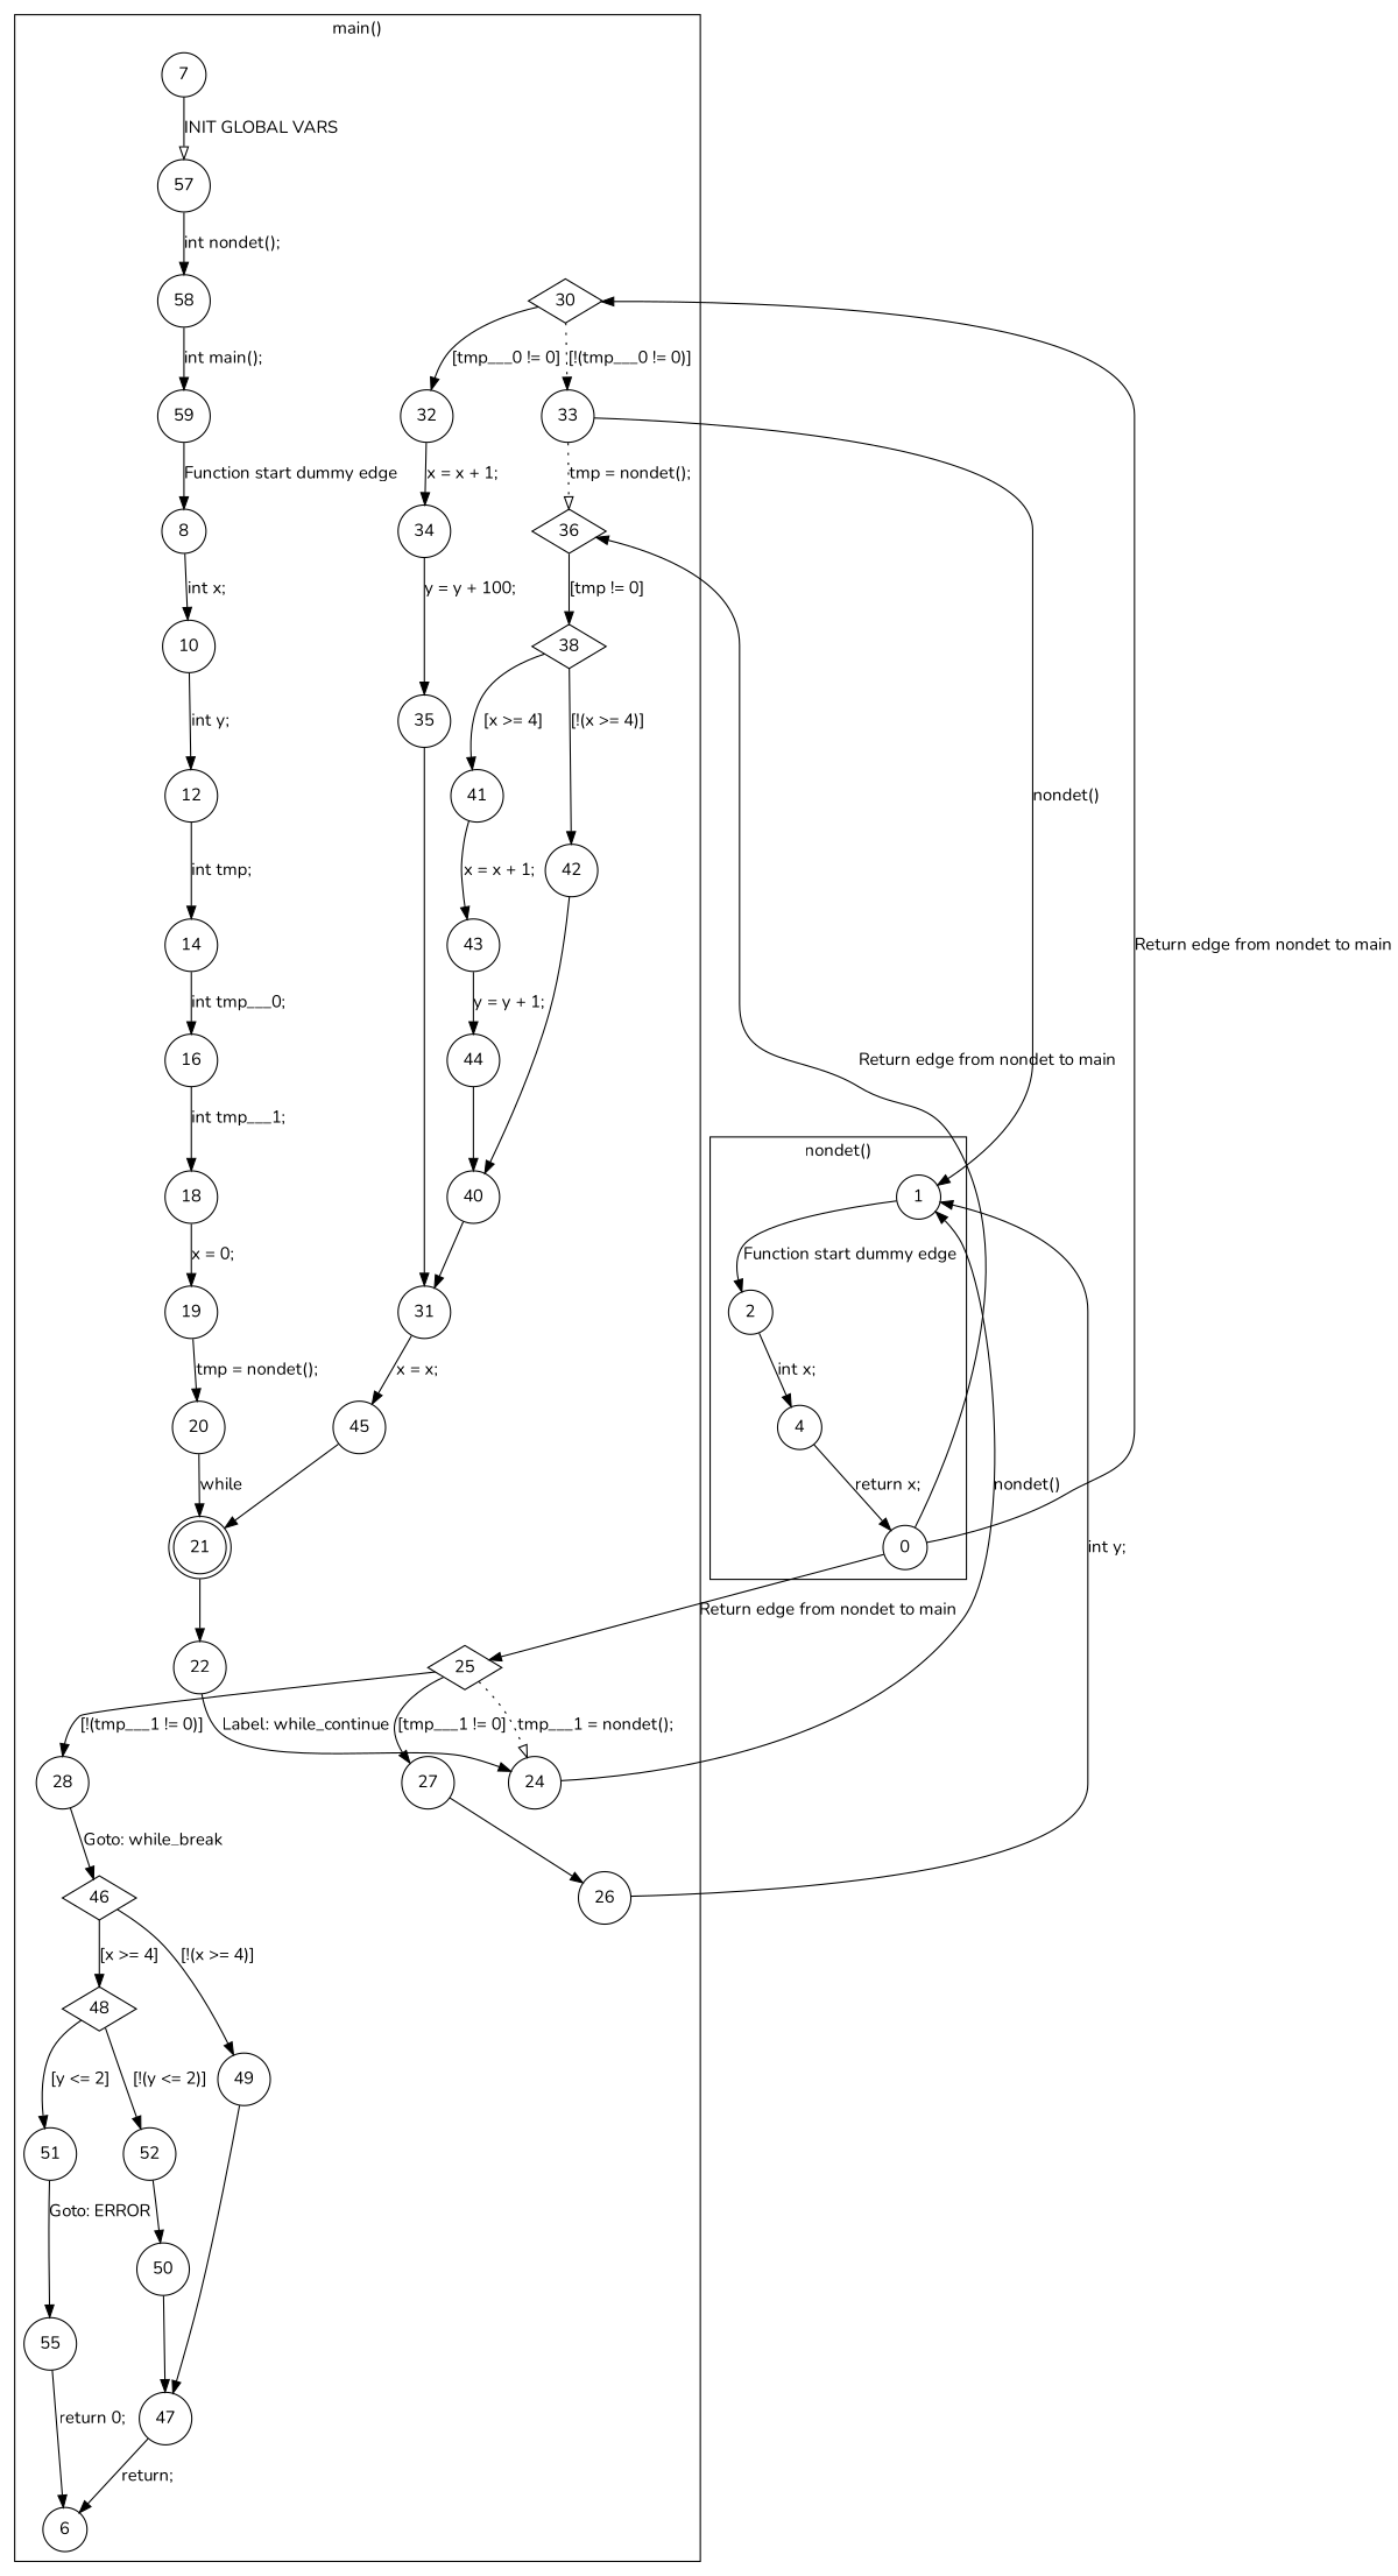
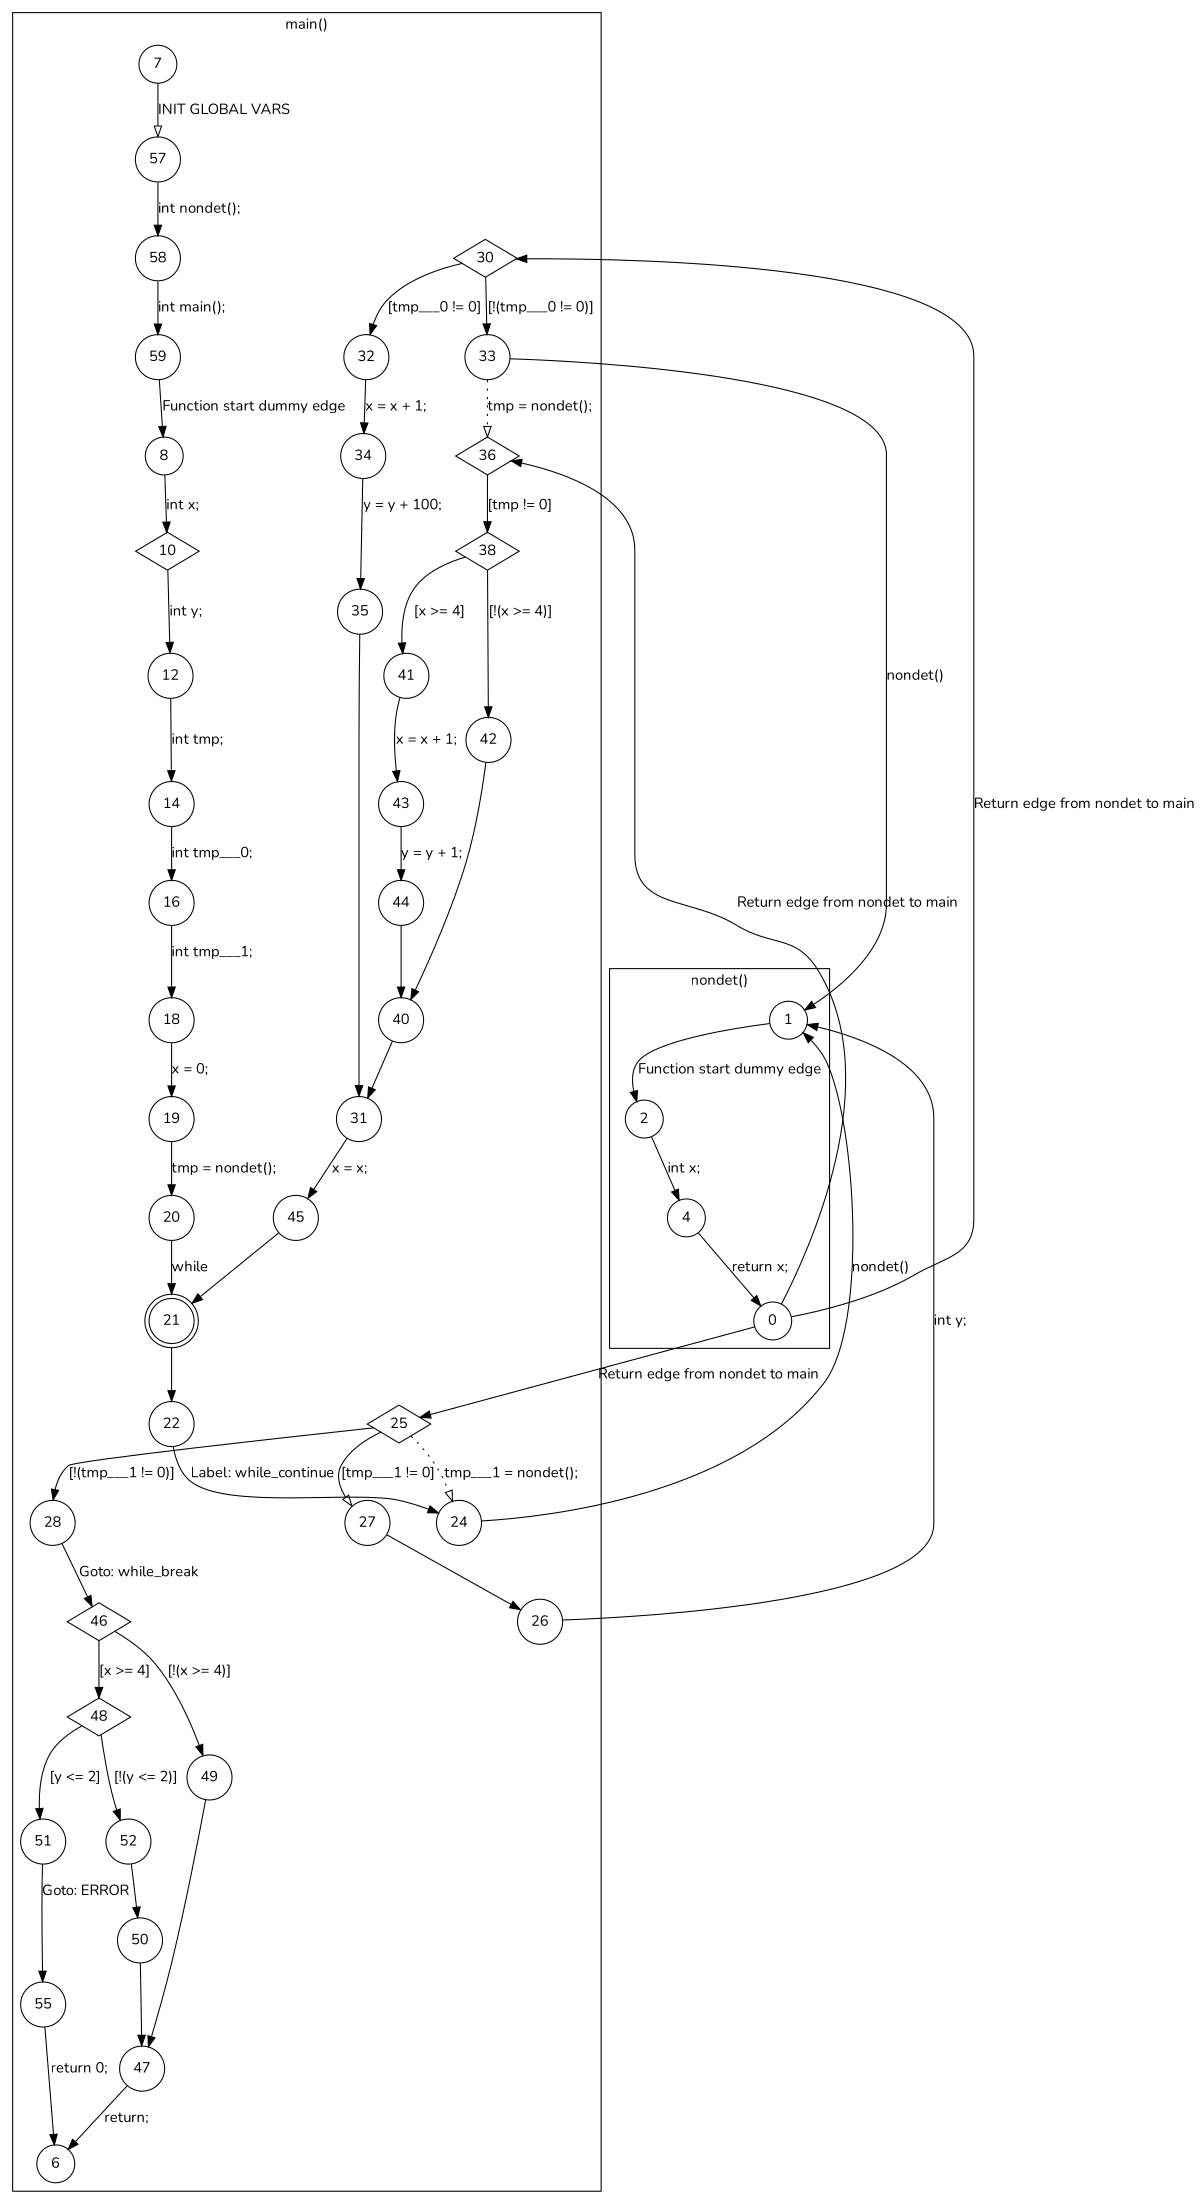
  digraph {
    fontname=Nunito
    node [fontname=Nunito shape=circle]
    edge [fontname=Nunito]
    1
    2
    4
    0
    21 [shape=doublecircle]
    22
    36 [shape=diamond]
    38 [shape=diamond]
    42
    41
    30 [shape=diamond]
    33
    32
    25 [shape=diamond]
    28
    27
    46 [shape=diamond]
    48 [shape=diamond]
    49
    52
    51
    7
    57
    58
    59
    8
-   10
+   10 [shape=diamond]
    12
    14
    16
    18
    19
    20
    24
    31
    40
    43
    44
    45
    34
    35
    26
    47
    50
    55
    6
    subgraph cluster_1 {
      label="nondet()"
      1
      2
      4
      0
    }
    subgraph cluster_2 {
      label="main()"
      21
      22
      36
      38
      42
      41
      30
      33
      32
      25
      28
      27
      46
      48
      49
      52
      51
      7
      57
      58
      59
      8
      10
      12
      14
      16
      18
      19
      20
      24
      31
      40
      43
      44
      45
      34
      35
      26
      47
      50
      55
      6
    }
    1 -> 2 [label="Function start dummy edge"]
    2 -> 4 [label="int x;"]
    4 -> 0 [label="return x;"]
    0 -> 36 [label="Return edge from nondet to main"]
    0 -> 30 [label="Return edge from nondet to main"]
    0 -> 25 [label="Return edge from nondet to main"]
    21 -> 22
    22 -> 24 [label="Label: while_continue"]
    36 -> 38 [label="[tmp != 0]"]
    38 -> 42 [label="[!(x >= 4)]"]
    38 -> 41 [label="[x >= 4]"]
    42 -> 40
    41 -> 43 [label="x = x + 1;"]
-   30 -> 33 [label="[!(tmp___0 != 0)]" style=dotted]
+   30 -> 33 [label="[!(tmp___0 != 0)]"]
    30 -> 32 [label="[tmp___0 != 0]"]
    33 -> 1 [label="nondet()"]
    33 -> 36 [arrowhead=empty label="tmp = nondet();" style=dotted]
    32 -> 34 [label="x = x + 1;"]
    25 -> 28 [label="[!(tmp___1 != 0)]"]
-   25 -> 27 [label="[tmp___1 != 0]"]
+   25 -> 27 [label="[tmp___1 != 0]" arrowhead=empty]
    25 -> 24 [arrowhead=empty label="tmp___1 = nondet();" style=dotted]
    28 -> 46 [label="Goto: while_break"]
    27 -> 26
    46 -> 48 [label="[x >= 4]"]
    46 -> 49 [label="[!(x >= 4)]"]
    48 -> 52 [label="[!(y <= 2)]"]
    48 -> 51 [label="[y <= 2]"]
    49 -> 47
    52 -> 50
    51 -> 55 [label="Goto: ERROR"]
    7 -> 57 [arrowhead=empty label="INIT GLOBAL VARS"]
    57 -> 58 [label="int nondet();"]
    58 -> 59 [label="int main();"]
    59 -> 8 [label="Function start dummy edge"]
    8 -> 10 [label="int x;"]
    10 -> 12 [label="int y;"]
    12 -> 14 [label="int tmp;"]
    14 -> 16 [label="int tmp___0;"]
    16 -> 18 [label="int tmp___1;"]
    18 -> 19 [label="x = 0;"]
    19 -> 20 [label="tmp = nondet();"]
    20 -> 21 [label=while]
    24 -> 1 [label="nondet()"]
    31 -> 45 [label="x = x;"]
    40 -> 31
    43 -> 44 [label="y = y + 1;"]
    44 -> 40
    45 -> 21
    34 -> 35 [label="y = y + 100;"]
    35 -> 31
    26 -> 1 [label="int y;"]
    47 -> 6 [label="return;"]
    50 -> 47
    55 -> 6 [label="return 0;"]
  }
